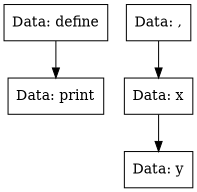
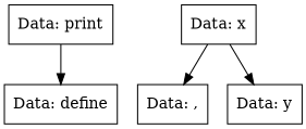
  digraph {
    node [shape=record]
    n1 [label="Data: define"]
    n2 [label="Data: print"]
    n3 [label="Data: ,"]
    n4 [label="Data: x"]
    n5 [label="Data: y"]
-   n1 -> n2
-   n3 -> n4
+   n2 -> n1
+   n4 -> n3
    n4 -> n5
  }
